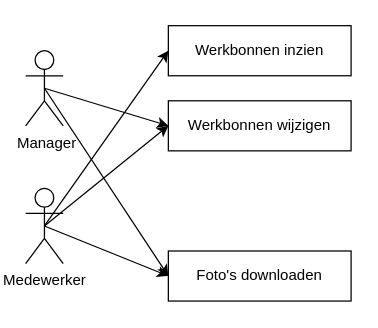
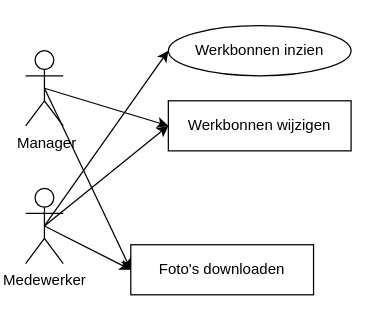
  <mxCell id="0" />
  <mxCell id="1" parent="0" />
- <mxCell id="2" value="Werkbonnen inzien" style="rounded=0;whiteSpace=wrap;html=1;" vertex="1" parent="1"><mxGeometry x="134" y="20" width="146" height="40" as="geometry" /></mxCell>
+ <mxCell id="2" value="Werkbonnen inzien" style="ellipse;whiteSpace=wrap;html=1;" vertex="1" parent="1"><mxGeometry x="134" y="20" width="146" height="40" as="geometry" /></mxCell>
  <mxCell id="3" value="Werkbonnen wijzigen" style="rounded=0;whiteSpace=wrap;html=1;" vertex="1" parent="1"><mxGeometry x="134" y="80" width="146" height="40" as="geometry" /></mxCell>
  <mxCell id="4" value="&amp;nbsp;Manager" style="shape=umlActor;verticalLabelPosition=bottom;verticalAlign=top;html=1;outlineConnect=0;" vertex="1" parent="1"><mxGeometry x="20" y="40" width="30" height="60" as="geometry" /></mxCell>
  <mxCell id="5" value="" style="endArrow=classic;html=1;rounded=0;exitX=0.5;exitY=0.5;exitDx=0;exitDy=0;exitPerimeter=0;entryX=0;entryY=0.5;entryDx=0;entryDy=0;" edge="1" parent="1" source="4" target="3"><mxGeometry width="50" height="50" relative="1" as="geometry"><mxPoint x="40" y="270" as="sourcePoint" /><mxPoint x="90" y="220" as="targetPoint" /></mxGeometry></mxCell>
- <mxCell id="6" value="Foto's downloaden" style="rounded=0;whiteSpace=wrap;html=1;" vertex="1" parent="1"><mxGeometry x="134" y="200" width="146" height="40" as="geometry" /></mxCell>
+ <mxCell id="6" value="Foto's downloaden" style="rounded=0;whiteSpace=wrap;html=1;" vertex="1" parent="1"><mxGeometry x="104" y="195" width="146" height="40" as="geometry" /></mxCell>
  <mxCell id="7" value="" style="endArrow=classic;html=1;rounded=0;exitX=0.5;exitY=0.5;exitDx=0;exitDy=0;exitPerimeter=0;entryX=0;entryY=0.5;entryDx=0;entryDy=0;" edge="1" parent="1" source="4" target="6"><mxGeometry width="50" height="50" relative="1" as="geometry"><mxPoint x="35" y="70" as="sourcePoint" /><mxPoint x="144" y="170" as="targetPoint" /></mxGeometry></mxCell>
  <mxCell id="8" value="Medewerker" style="shape=umlActor;verticalLabelPosition=bottom;verticalAlign=top;html=1;outlineConnect=0;" vertex="1" parent="1"><mxGeometry x="20" y="150" width="30" height="60" as="geometry" /></mxCell>
  <mxCell id="9" value="" style="endArrow=classic;html=1;rounded=0;exitX=0.5;exitY=0.5;exitDx=0;exitDy=0;exitPerimeter=0;entryX=0;entryY=0.5;entryDx=0;entryDy=0;" edge="1" parent="1" source="8" target="6"><mxGeometry width="50" height="50" relative="1" as="geometry"><mxPoint x="60" y="160" as="sourcePoint" /><mxPoint x="110" y="110" as="targetPoint" /></mxGeometry></mxCell>
  <mxCell id="10" value="" style="endArrow=classic;html=1;rounded=0;exitX=0.5;exitY=0.5;exitDx=0;exitDy=0;exitPerimeter=0;entryX=0;entryY=0.5;entryDx=0;entryDy=0;" edge="1" parent="1" source="8" target="2"><mxGeometry width="50" height="50" relative="1" as="geometry"><mxPoint x="45" y="80" as="sourcePoint" /><mxPoint x="144" y="230" as="targetPoint" /></mxGeometry></mxCell>
  <mxCell id="11" value="" style="endArrow=classic;html=1;rounded=0;exitX=0.5;exitY=0.5;exitDx=0;exitDy=0;exitPerimeter=0;entryX=0;entryY=0.5;entryDx=0;entryDy=0;" edge="1" parent="1" source="8" target="3"><mxGeometry width="50" height="50" relative="1" as="geometry"><mxPoint x="41.13" y="175.8" as="sourcePoint" /><mxPoint x="133.998" y="100" as="targetPoint" /></mxGeometry></mxCell>
